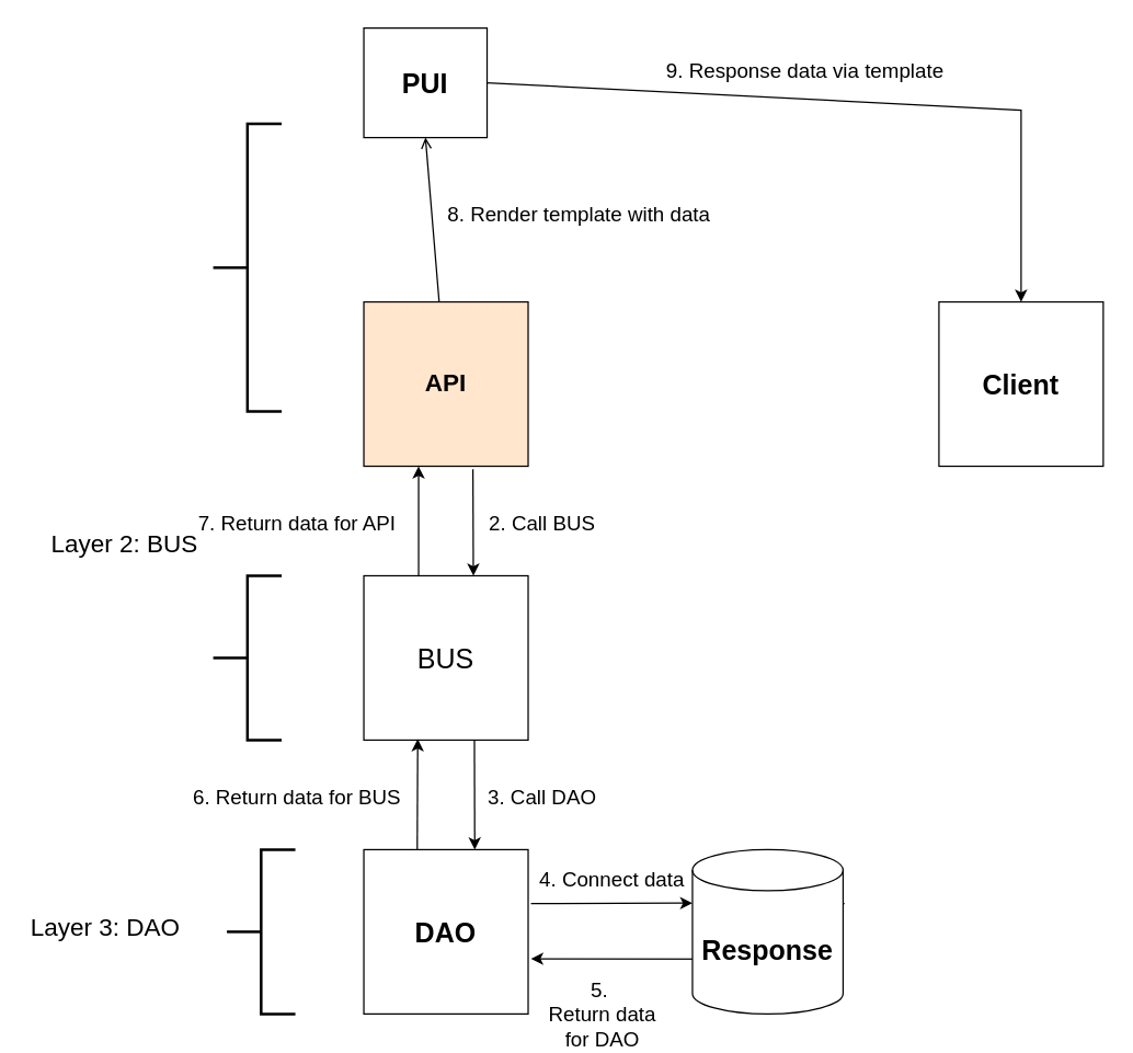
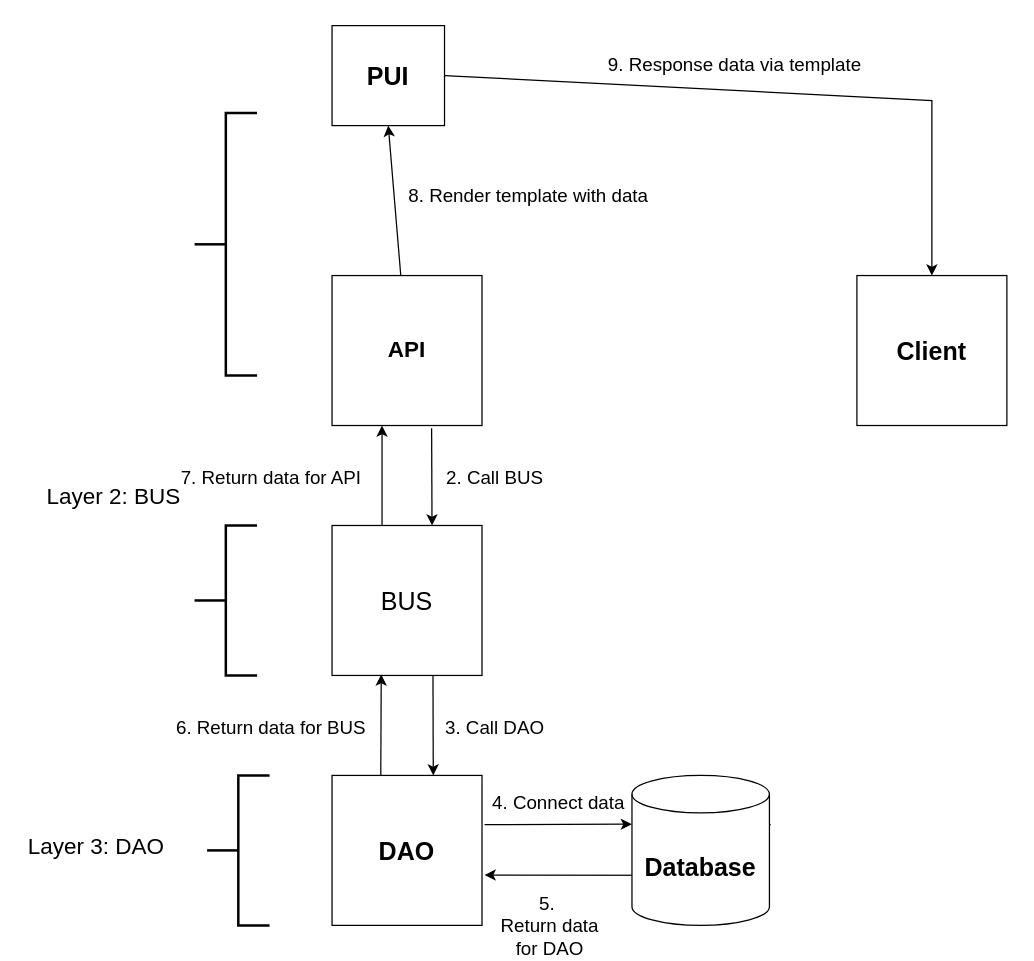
  <mxCell id="0" />
  <mxCell id="1" parent="0" />
  <mxCell id="2" value="&lt;font size=&quot;1&quot;&gt;&lt;b style=&quot;font-size: 20px&quot;&gt;Client&lt;/b&gt;&lt;/font&gt;" style="whiteSpace=wrap;html=1;aspect=fixed;" vertex="1" parent="1"><mxGeometry x="685" y="220" width="120" height="120" as="geometry" /></mxCell>
- <mxCell id="3" value="&lt;b&gt;&lt;font style=&quot;font-size: 18px&quot;&gt;API&lt;/font&gt;&lt;/b&gt;" style="whiteSpace=wrap;html=1;aspect=fixed;fillColor=#ffe6cc;" vertex="1" parent="1"><mxGeometry x="265" y="220" width="120" height="120" as="geometry" /></mxCell>
+ <mxCell id="3" value="&lt;b&gt;&lt;font style=&quot;font-size: 18px&quot;&gt;API&lt;/font&gt;&lt;/b&gt;" style="whiteSpace=wrap;html=1;aspect=fixed;" vertex="1" parent="1"><mxGeometry x="265" y="220" width="120" height="120" as="geometry" /></mxCell>
  <mxCell id="4" value="&lt;font style=&quot;font-size: 20px&quot;&gt;&lt;b&gt;PUI&lt;/b&gt;&lt;/font&gt;" style="whiteSpace=wrap;html=1;aspect=fixed;" vertex="1" parent="1"><mxGeometry x="265" y="20" width="90" height="80" as="geometry" /></mxCell>
  <mxCell id="5" value="&lt;font style=&quot;font-size: 20px&quot;&gt;BUS&lt;/font&gt;" style="whiteSpace=wrap;html=1;aspect=fixed;" vertex="1" parent="1"><mxGeometry x="265" y="420" width="120" height="120" as="geometry" /></mxCell>
  <mxCell id="6" value="&lt;b&gt;&lt;font style=&quot;font-size: 20px&quot;&gt;DAO&lt;/font&gt;&lt;/b&gt;" style="whiteSpace=wrap;html=1;aspect=fixed;" vertex="1" parent="1"><mxGeometry x="265" y="620" width="120" height="120" as="geometry" /></mxCell>
  <mxCell id="7" value="" style="endArrow=classic;html=1;rounded=0;exitX=0.664;exitY=1.019;exitDx=0;exitDy=0;exitPerimeter=0;" edge="1" parent="1" source="3"><mxGeometry width="50" height="50" relative="1" as="geometry"><mxPoint x="415" y="410" as="sourcePoint" /><mxPoint x="345" y="420" as="targetPoint" /></mxGeometry></mxCell>
  <mxCell id="8" value="2. Call BUS" style="edgeLabel;html=1;align=center;verticalAlign=middle;resizable=0;points=[];fontSize=15;" vertex="1" connectable="0" parent="7"><mxGeometry x="-0.282" y="2" relative="1" as="geometry"><mxPoint x="48" y="10" as="offset" /></mxGeometry></mxCell>
  <mxCell id="9" value="" style="endArrow=classic;html=1;rounded=0;exitX=0.673;exitY=1.002;exitDx=0;exitDy=0;exitPerimeter=0;" edge="1" parent="1" source="5"><mxGeometry width="50" height="50" relative="1" as="geometry"><mxPoint x="325" y="590" as="sourcePoint" /><mxPoint x="346" y="620" as="targetPoint" /></mxGeometry></mxCell>
  <mxCell id="10" value="3. Call DAO" style="edgeLabel;html=1;align=center;verticalAlign=middle;resizable=0;points=[];fontSize=15;" vertex="1" connectable="0" parent="9"><mxGeometry x="-0.525" y="-1" relative="1" as="geometry"><mxPoint x="50" y="21" as="offset" /></mxGeometry></mxCell>
  <mxCell id="11" value="" style="endArrow=classic;html=1;rounded=0;entryX=0.328;entryY=0.993;entryDx=0;entryDy=0;entryPerimeter=0;" edge="1" parent="1" target="5"><mxGeometry width="50" height="50" relative="1" as="geometry"><mxPoint x="304" y="620" as="sourcePoint" /><mxPoint x="305" y="550" as="targetPoint" /></mxGeometry></mxCell>
  <mxCell id="12" value="6. Return data for BUS" style="edgeLabel;html=1;align=center;verticalAlign=middle;resizable=0;points=[];fontSize=15;" vertex="1" connectable="0" parent="11"><mxGeometry x="-0.227" y="-1" relative="1" as="geometry"><mxPoint x="-90" y="-9" as="offset" /></mxGeometry></mxCell>
  <mxCell id="13" value="" style="endArrow=classic;html=1;rounded=0;" edge="1" parent="1"><mxGeometry width="50" height="50" relative="1" as="geometry"><mxPoint x="305" y="420" as="sourcePoint" /><mxPoint x="305" y="340" as="targetPoint" /></mxGeometry></mxCell>
  <mxCell id="14" value="7. Return data for API" style="edgeLabel;html=1;align=center;verticalAlign=middle;resizable=0;points=[];fontSize=15;" vertex="1" connectable="0" parent="13"><mxGeometry x="0.435" relative="1" as="geometry"><mxPoint x="-90" y="17" as="offset" /></mxGeometry></mxCell>
  <mxCell id="15" value="" style="endArrow=classic;html=1;rounded=0;entryX=1.017;entryY=0.664;entryDx=0;entryDy=0;entryPerimeter=0;" edge="1" parent="1" target="6"><mxGeometry width="50" height="50" relative="1" as="geometry"><mxPoint x="585" y="700" as="sourcePoint" /><mxPoint x="465" y="360" as="targetPoint" /></mxGeometry></mxCell>
  <mxCell id="16" value="5.&amp;nbsp;&lt;br&gt;Return data&lt;br&gt;for DAO" style="edgeLabel;html=1;align=center;verticalAlign=middle;resizable=0;points=[];fontSize=15;" vertex="1" connectable="0" parent="15"><mxGeometry x="0.487" y="1" relative="1" as="geometry"><mxPoint x="1" y="39" as="offset" /></mxGeometry></mxCell>
  <mxCell id="17" value="" style="endArrow=classic;html=1;rounded=0;exitX=1.009;exitY=0.328;exitDx=0;exitDy=0;exitPerimeter=0;startArrow=none;" edge="1" parent="1" source="22"><mxGeometry width="50" height="50" relative="1" as="geometry"><mxPoint x="365" y="690" as="sourcePoint" /><mxPoint x="585" y="659" as="targetPoint" /></mxGeometry></mxCell>
- <mxCell id="18" value="" style="endArrow=open;html=1;rounded=0;entryX=0.5;entryY=1;entryDx=0;entryDy=0;" edge="1" parent="1" source="3" target="4"><mxGeometry width="50" height="50" relative="1" as="geometry"><mxPoint x="415" y="410" as="sourcePoint" /><mxPoint x="465" y="360" as="targetPoint" /></mxGeometry></mxCell>
+ <mxCell id="18" value="" style="endArrow=classic;html=1;rounded=0;entryX=0.5;entryY=1;entryDx=0;entryDy=0;" edge="1" parent="1" source="3" target="4"><mxGeometry width="50" height="50" relative="1" as="geometry"><mxPoint x="415" y="410" as="sourcePoint" /><mxPoint x="465" y="360" as="targetPoint" /></mxGeometry></mxCell>
  <mxCell id="19" value="8. Render template with data&amp;nbsp;" style="edgeLabel;html=1;align=center;verticalAlign=middle;resizable=0;points=[];fontSize=15;" vertex="1" connectable="0" parent="18"><mxGeometry x="0.235" relative="1" as="geometry"><mxPoint x="110" y="9" as="offset" /></mxGeometry></mxCell>
  <mxCell id="20" value="" style="endArrow=classic;html=1;rounded=0;exitX=1;exitY=0.5;exitDx=0;exitDy=0;" edge="1" parent="1" source="4"><mxGeometry width="50" height="50" relative="1" as="geometry"><mxPoint x="415" y="410" as="sourcePoint" /><mxPoint x="745" y="220" as="targetPoint" /><Array as="points"><mxPoint x="745" y="80" /><mxPoint x="745" y="120" /></Array></mxGeometry></mxCell>
  <mxCell id="21" value="9. Response data via template" style="edgeLabel;html=1;align=center;verticalAlign=middle;resizable=0;points=[];fontSize=15;" vertex="1" connectable="0" parent="20"><mxGeometry x="-0.201" y="1" relative="1" as="geometry"><mxPoint x="20" y="-19" as="offset" /></mxGeometry></mxCell>
- <mxCell id="22" value="&lt;font style=&quot;font-size: 20px&quot;&gt;&lt;b&gt;Response&lt;/b&gt;&lt;/font&gt;" style="shape=cylinder3;whiteSpace=wrap;html=1;boundedLbl=1;backgroundOutline=1;size=15;" vertex="1" parent="1"><mxGeometry x="505" y="620" width="110" height="120" as="geometry" /></mxCell>
+ <mxCell id="22" value="&lt;font style=&quot;font-size: 20px&quot;&gt;&lt;b&gt;Database&lt;/b&gt;&lt;/font&gt;" style="shape=cylinder3;whiteSpace=wrap;html=1;boundedLbl=1;backgroundOutline=1;size=15;" vertex="1" parent="1"><mxGeometry x="505" y="620" width="110" height="120" as="geometry" /></mxCell>
  <mxCell id="23" value="" style="endArrow=classic;html=1;rounded=0;fontSize=15;exitX=1.017;exitY=0.328;exitDx=0;exitDy=0;exitPerimeter=0;" edge="1" parent="1" source="6"><mxGeometry width="50" height="50" relative="1" as="geometry"><mxPoint x="415" y="440" as="sourcePoint" /><mxPoint x="505" y="659" as="targetPoint" /></mxGeometry></mxCell>
  <mxCell id="24" value="4. Connect data" style="edgeLabel;html=1;align=center;verticalAlign=middle;resizable=0;points=[];fontSize=15;" vertex="1" connectable="0" parent="23"><mxGeometry x="0.2" relative="1" as="geometry"><mxPoint x="-13" y="-19" as="offset" /></mxGeometry></mxCell>
  <mxCell id="25" value="" style="strokeWidth=2;html=1;shape=mxgraph.flowchart.annotation_2;align=left;labelPosition=right;pointerEvents=1;fontSize=15;" vertex="1" parent="1"><mxGeometry x="155" y="90" width="50" height="210" as="geometry" /></mxCell>
  <mxCell id="26" value="" style="strokeWidth=2;html=1;shape=mxgraph.flowchart.annotation_2;align=left;labelPosition=right;pointerEvents=1;fontSize=15;" vertex="1" parent="1"><mxGeometry x="155" y="420" width="50" height="120" as="geometry" /></mxCell>
  <mxCell id="27" value="" style="strokeWidth=2;html=1;shape=mxgraph.flowchart.annotation_2;align=left;labelPosition=right;pointerEvents=1;fontSize=15;" vertex="1" parent="1"><mxGeometry x="165" y="620" width="50" height="120" as="geometry" /></mxCell>
  <mxCell id="28" value="&lt;span style=&quot;color: rgb(0 , 0 , 0) ; font-family: &amp;#34;helvetica&amp;#34; ; font-style: normal ; font-weight: 400 ; letter-spacing: normal ; text-align: center ; text-indent: 0px ; text-transform: none ; word-spacing: 0px ; background-color: rgb(255 , 255 , 255) ; display: inline ; float: none&quot;&gt;&lt;font style=&quot;font-size: 18px&quot;&gt;Layer 2: BUS&lt;/font&gt;&lt;/span&gt;" style="text;whiteSpace=wrap;html=1;fontSize=15;" vertex="1" parent="1"><mxGeometry x="35" y="380" width="110" height="30" as="geometry" /></mxCell>
  <mxCell id="29" value="&lt;span style=&quot;color: rgb(0 , 0 , 0) ; font-family: &amp;#34;helvetica&amp;#34; ; font-style: normal ; font-weight: 400 ; letter-spacing: normal ; text-align: center ; text-indent: 0px ; text-transform: none ; word-spacing: 0px ; background-color: rgb(255 , 255 , 255) ; display: inline ; float: none&quot;&gt;&lt;font style=&quot;font-size: 18px&quot;&gt;Layer 3: DAO&lt;/font&gt;&lt;/span&gt;" style="text;whiteSpace=wrap;html=1;fontSize=15;" vertex="1" parent="1"><mxGeometry x="20" y="660" width="130" height="30" as="geometry" /></mxCell>
